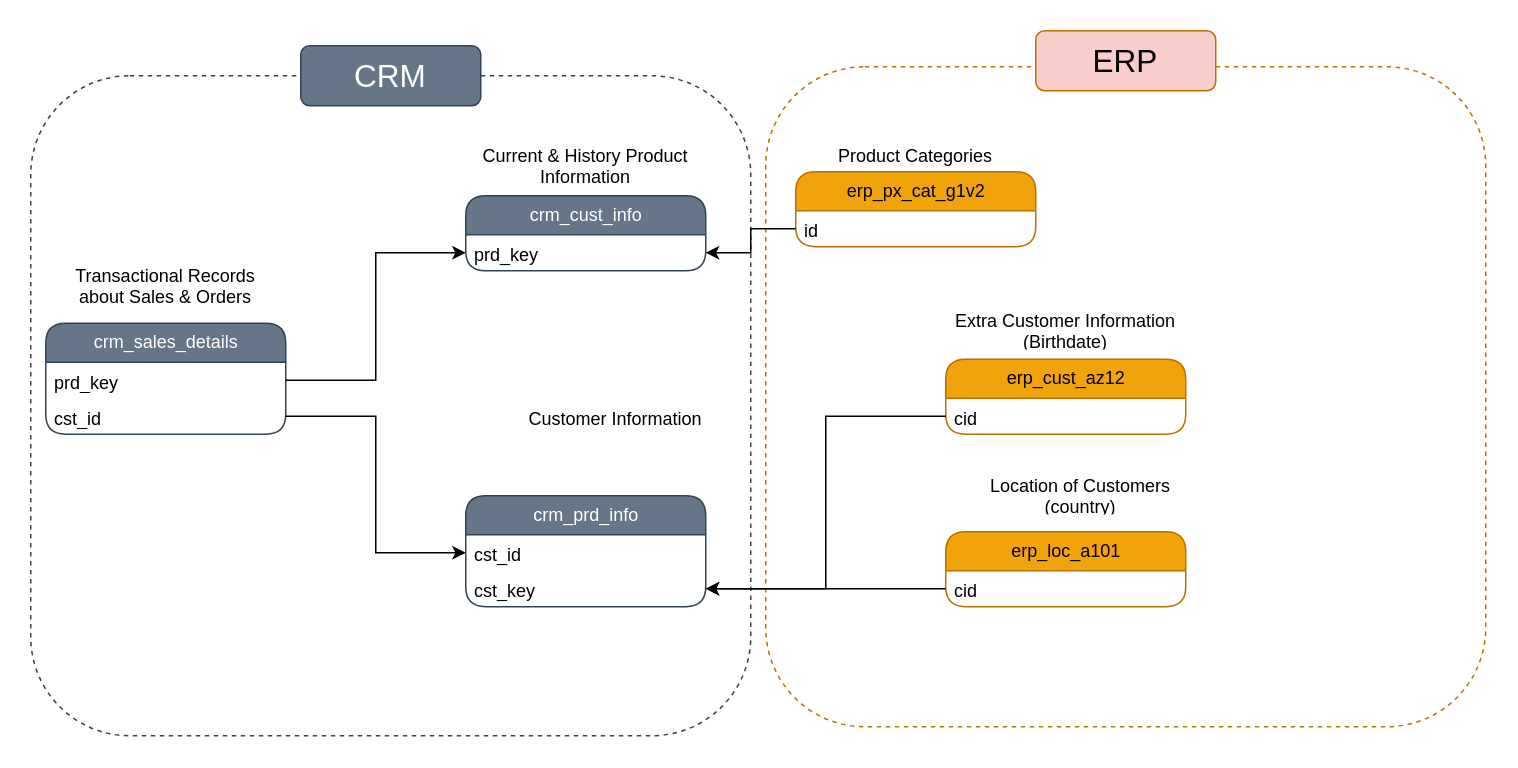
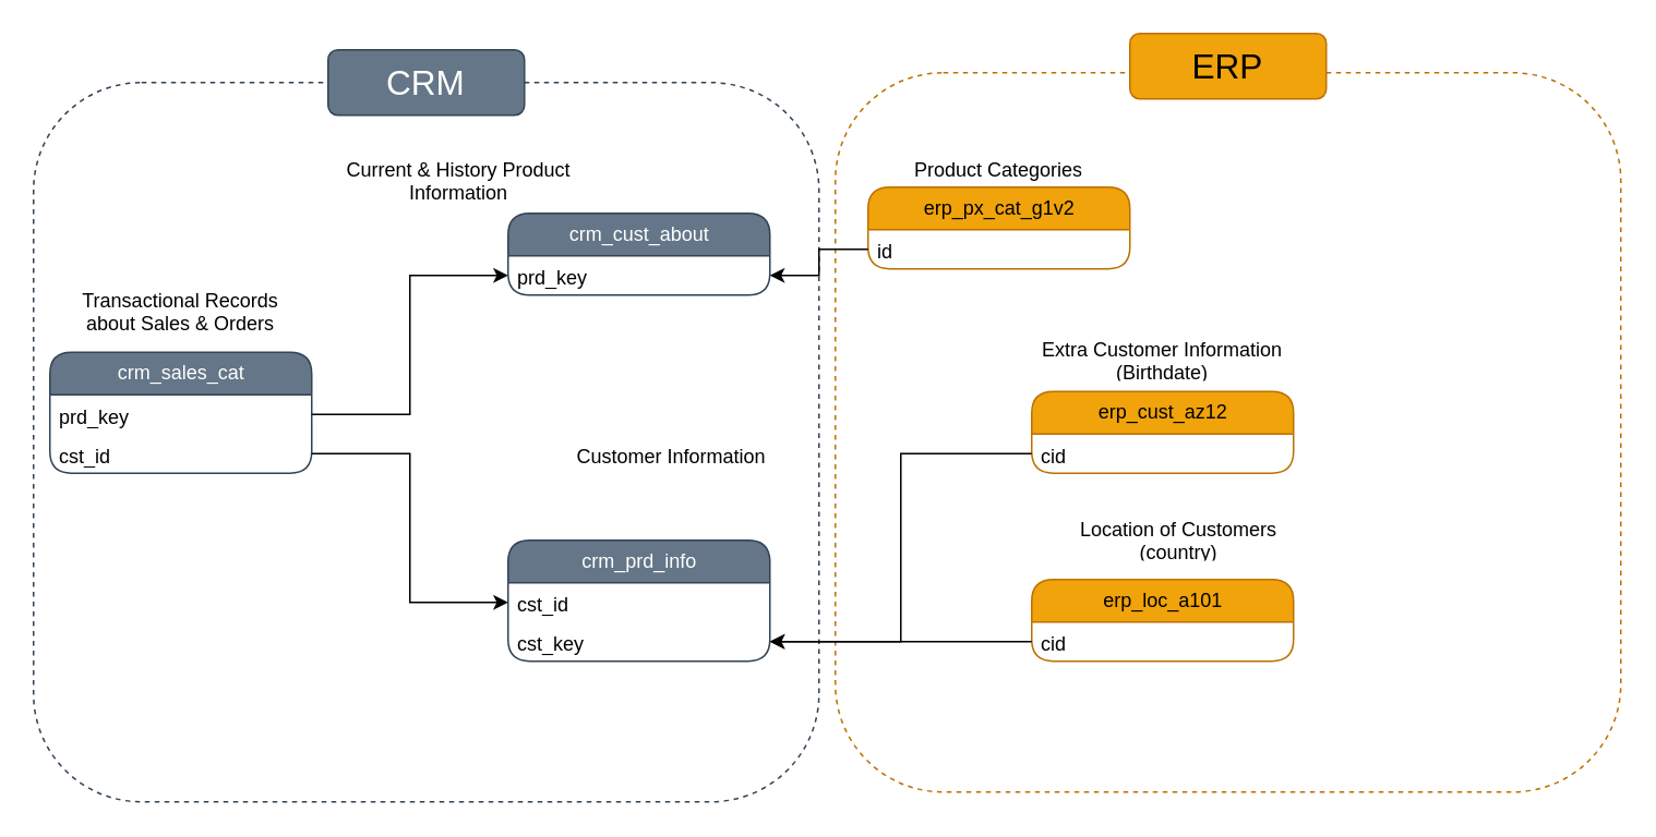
  <mxCell id="0" />
  <mxCell id="1" parent="0" />
  <mxCell id="2" value="" style="rounded=1;whiteSpace=wrap;html=1;fillColor=none;dashed=1;fontColor=#000000;strokeColor=#BD7000;" parent="1" vertex="1"><mxGeometry x="510" y="44" width="480" height="440" as="geometry" /></mxCell>
  <mxCell id="3" value="" style="rounded=1;whiteSpace=wrap;html=1;fillColor=none;dashed=1;fontColor=#ffffff;strokeColor=#314354;" parent="1" vertex="1"><mxGeometry x="20" y="50" width="480" height="440" as="geometry" /></mxCell>
- <mxCell id="4" value="crm_cust_info" style="swimlane;fontStyle=0;childLayout=stackLayout;horizontal=1;startSize=26;horizontalStack=0;resizeParent=1;resizeParentMax=0;resizeLast=0;collapsible=1;marginBottom=0;html=1;rounded=1;arcSize=17;fillColor=#647687;fontColor=#ffffff;strokeColor=#314354;" parent="1" vertex="1"><mxGeometry x="310" y="130" width="160" height="50" as="geometry" /></mxCell>
+ <mxCell id="4" value="crm_cust_about" style="swimlane;fontStyle=0;childLayout=stackLayout;horizontal=1;startSize=26;horizontalStack=0;resizeParent=1;resizeParentMax=0;resizeLast=0;collapsible=1;marginBottom=0;html=1;rounded=1;arcSize=17;fillColor=#647687;fontColor=#ffffff;strokeColor=#314354;" parent="1" vertex="1"><mxGeometry x="310" y="130" width="160" height="50" as="geometry" /></mxCell>
  <mxCell id="5" value="prd_key" style="text;align=left;verticalAlign=top;spacingLeft=4;spacingRight=4;overflow=hidden;rotatable=0;points=[[0,0.5],[1,0.5]];portConstraint=eastwest;whiteSpace=wrap;html=1;fillColor=none;" parent="4" vertex="1"><mxGeometry y="26" width="160" height="24" as="geometry" /></mxCell>
  <mxCell id="6" value="crm_prd_info" style="swimlane;fontStyle=0;childLayout=stackLayout;horizontal=1;startSize=26;horizontalStack=0;resizeParent=1;resizeParentMax=0;resizeLast=0;collapsible=1;marginBottom=0;html=1;rounded=1;arcSize=17;fillColor=#647687;fontColor=#ffffff;strokeColor=#314354;" parent="1" vertex="1"><mxGeometry x="310" y="330" width="160" height="74" as="geometry" /></mxCell>
  <mxCell id="7" value="cst_id" style="text;align=left;verticalAlign=top;spacingLeft=4;spacingRight=4;overflow=hidden;rotatable=0;points=[[0,0.5],[1,0.5]];portConstraint=eastwest;whiteSpace=wrap;html=1;fillColor=none;" parent="6" vertex="1"><mxGeometry y="26" width="160" height="24" as="geometry" /></mxCell>
  <mxCell id="8" value="cst_key" style="text;align=left;verticalAlign=top;spacingLeft=4;spacingRight=4;overflow=hidden;rotatable=0;points=[[0,0.5],[1,0.5]];portConstraint=eastwest;whiteSpace=wrap;html=1;fillColor=none;" parent="6" vertex="1"><mxGeometry y="50" width="160" height="24" as="geometry" /></mxCell>
- <mxCell id="9" value="crm_sales_details" style="swimlane;fontStyle=0;childLayout=stackLayout;horizontal=1;startSize=26;horizontalStack=0;resizeParent=1;resizeParentMax=0;resizeLast=0;collapsible=1;marginBottom=0;html=1;rounded=1;arcSize=17;fillColor=#647687;fontColor=#ffffff;strokeColor=#314354;fontSize=12;" parent="1" vertex="1"><mxGeometry x="30" y="215" width="160" height="74" as="geometry" /></mxCell>
+ <mxCell id="9" value="crm_sales_cat" style="swimlane;fontStyle=0;childLayout=stackLayout;horizontal=1;startSize=26;horizontalStack=0;resizeParent=1;resizeParentMax=0;resizeLast=0;collapsible=1;marginBottom=0;html=1;rounded=1;arcSize=17;fillColor=#647687;fontColor=#ffffff;strokeColor=#314354;fontSize=12;" parent="1" vertex="1"><mxGeometry x="30" y="215" width="160" height="74" as="geometry" /></mxCell>
  <mxCell id="10" value="prd_key" style="text;align=left;verticalAlign=top;spacingLeft=4;spacingRight=4;overflow=hidden;rotatable=0;points=[[0,0.5],[1,0.5]];portConstraint=eastwest;whiteSpace=wrap;html=1;fillColor=none;" parent="9" vertex="1"><mxGeometry y="26" width="160" height="24" as="geometry" /></mxCell>
  <mxCell id="11" value="cst_id" style="text;align=left;verticalAlign=top;spacingLeft=4;spacingRight=4;overflow=hidden;rotatable=0;points=[[0,0.5],[1,0.5]];portConstraint=eastwest;whiteSpace=wrap;html=1;fillColor=none;" parent="9" vertex="1"><mxGeometry y="50" width="160" height="24" as="geometry" /></mxCell>
  <mxCell id="12" style="edgeStyle=orthogonalEdgeStyle;rounded=0;orthogonalLoop=1;jettySize=auto;html=1;entryX=0;entryY=0.5;entryDx=0;entryDy=0;" parent="1" source="10" target="5" edge="1"><mxGeometry relative="1" as="geometry" /></mxCell>
  <mxCell id="13" style="edgeStyle=orthogonalEdgeStyle;rounded=0;orthogonalLoop=1;jettySize=auto;html=1;entryX=0;entryY=0.5;entryDx=0;entryDy=0;" parent="1" source="11" target="7" edge="1"><mxGeometry relative="1" as="geometry" /></mxCell>
  <mxCell id="14" value="erp_cust_az12" style="swimlane;fontStyle=0;childLayout=stackLayout;horizontal=1;startSize=26;horizontalStack=0;resizeParent=1;resizeParentMax=0;resizeLast=0;collapsible=1;marginBottom=0;html=1;rounded=1;arcSize=17;fillColor=#f0a30a;strokeColor=#BD7000;fontColor=#000000;" parent="1" vertex="1"><mxGeometry x="630" y="239" width="160" height="50" as="geometry" /></mxCell>
  <mxCell id="15" value="cid" style="text;align=left;verticalAlign=top;spacingLeft=4;spacingRight=4;overflow=hidden;rotatable=0;points=[[0,0.5],[1,0.5]];portConstraint=eastwest;whiteSpace=wrap;html=1;fillColor=none;" parent="14" vertex="1"><mxGeometry y="26" width="160" height="24" as="geometry" /></mxCell>
  <mxCell id="16" value="erp_loc_a101" style="swimlane;fontStyle=0;childLayout=stackLayout;horizontal=1;startSize=26;horizontalStack=0;resizeParent=1;resizeParentMax=0;resizeLast=0;collapsible=1;marginBottom=0;html=1;rounded=1;arcSize=17;fillColor=#f0a30a;strokeColor=#BD7000;fontColor=#000000;" parent="1" vertex="1"><mxGeometry x="630" y="354" width="160" height="50" as="geometry" /></mxCell>
  <mxCell id="17" value="cid" style="text;align=left;verticalAlign=top;spacingLeft=4;spacingRight=4;overflow=hidden;rotatable=0;points=[[0,0.5],[1,0.5]];portConstraint=eastwest;whiteSpace=wrap;html=1;fillColor=none;" parent="16" vertex="1"><mxGeometry y="26" width="160" height="24" as="geometry" /></mxCell>
  <mxCell id="18" value="erp_px_cat_g1v2" style="swimlane;fontStyle=0;childLayout=stackLayout;horizontal=1;startSize=26;horizontalStack=0;resizeParent=1;resizeParentMax=0;resizeLast=0;collapsible=1;marginBottom=0;html=1;rounded=1;arcSize=17;fillColor=#f0a30a;strokeColor=#BD7000;fontColor=#000000;" parent="1" vertex="1"><mxGeometry x="530" y="114" width="160" height="50" as="geometry" /></mxCell>
  <mxCell id="19" value="id" style="text;align=left;verticalAlign=top;spacingLeft=4;spacingRight=4;overflow=hidden;rotatable=0;points=[[0,0.5],[1,0.5]];portConstraint=eastwest;whiteSpace=wrap;html=1;fillColor=none;" parent="18" vertex="1"><mxGeometry y="26" width="160" height="24" as="geometry" /></mxCell>
  <mxCell id="20" style="edgeStyle=orthogonalEdgeStyle;rounded=0;orthogonalLoop=1;jettySize=auto;html=1;" parent="1" source="19" target="5" edge="1"><mxGeometry relative="1" as="geometry" /></mxCell>
  <mxCell id="21" style="edgeStyle=orthogonalEdgeStyle;rounded=0;orthogonalLoop=1;jettySize=auto;html=1;" parent="1" source="17" target="8" edge="1"><mxGeometry relative="1" as="geometry" /></mxCell>
  <mxCell id="22" style="edgeStyle=orthogonalEdgeStyle;rounded=0;orthogonalLoop=1;jettySize=auto;html=1;" parent="1" source="15" target="8" edge="1"><mxGeometry relative="1" as="geometry" /></mxCell>
  <mxCell id="23" value="Transactional Records about Sales &amp;amp; Orders" style="text;strokeColor=none;fillColor=none;align=center;verticalAlign=top;spacingLeft=4;spacingRight=4;overflow=hidden;rotatable=0;points=[[0,0.5],[1,0.5]];portConstraint=eastwest;whiteSpace=wrap;html=1;" parent="1" vertex="1"><mxGeometry x="40" y="170" width="140" height="30" as="geometry" /></mxCell>
- <mxCell id="24" value="Current &amp;amp; History Product Information" style="text;strokeColor=none;fillColor=none;align=center;verticalAlign=top;spacingLeft=4;spacingRight=4;overflow=hidden;rotatable=0;points=[[0,0.5],[1,0.5]];portConstraint=eastwest;whiteSpace=wrap;html=1;" parent="1" vertex="1"><mxGeometry x="310" y="90" width="160" height="30" as="geometry" /></mxCell>
+ <mxCell id="24" value="Current &amp;amp; History Product Information" style="text;strokeColor=none;fillColor=none;align=center;verticalAlign=top;spacingLeft=4;spacingRight=4;overflow=hidden;rotatable=0;points=[[0,0.5],[1,0.5]];portConstraint=eastwest;whiteSpace=wrap;html=1;" parent="1" vertex="1"><mxGeometry x="200" y="90" width="160" height="30" as="geometry" /></mxCell>
  <mxCell id="25" value="Customer Information" style="text;strokeColor=none;fillColor=none;align=center;verticalAlign=top;spacingLeft=4;spacingRight=4;overflow=hidden;rotatable=0;points=[[0,0.5],[1,0.5]];portConstraint=eastwest;whiteSpace=wrap;html=1;" parent="1" vertex="1"><mxGeometry x="330" y="265" width="160" height="30" as="geometry" /></mxCell>
  <mxCell id="26" value="Product Categories" style="text;strokeColor=none;fillColor=none;align=center;verticalAlign=top;spacingLeft=4;spacingRight=4;overflow=hidden;rotatable=0;points=[[0,0.5],[1,0.5]];portConstraint=eastwest;whiteSpace=wrap;html=1;" parent="1" vertex="1"><mxGeometry x="530" y="90" width="160" height="30" as="geometry" /></mxCell>
  <mxCell id="27" value="Extra Customer Information (Birthdate)" style="text;strokeColor=none;fillColor=none;align=center;verticalAlign=top;spacingLeft=4;spacingRight=4;overflow=hidden;rotatable=0;points=[[0,0.5],[1,0.5]];portConstraint=eastwest;whiteSpace=wrap;html=1;" parent="1" vertex="1"><mxGeometry x="630" y="200" width="160" height="30" as="geometry" /></mxCell>
  <mxCell id="28" value="Location of Customers (country)" style="text;strokeColor=none;fillColor=none;align=center;verticalAlign=top;spacingLeft=4;spacingRight=4;overflow=hidden;rotatable=0;points=[[0,0.5],[1,0.5]];portConstraint=eastwest;whiteSpace=wrap;html=1;" parent="1" vertex="1"><mxGeometry x="640" y="310" width="160" height="30" as="geometry" /></mxCell>
  <mxCell id="29" value="&lt;font style=&quot;font-size: 21px;&quot;&gt;CRM&lt;/font&gt;" style="rounded=1;whiteSpace=wrap;html=1;fillColor=#647687;fontColor=#ffffff;strokeColor=#314354;" parent="1" vertex="1"><mxGeometry x="200" y="30" width="120" height="40" as="geometry" /></mxCell>
- <mxCell id="30" value="&lt;font style=&quot;font-size: 21px;&quot;&gt;ERP&lt;/font&gt;" style="rounded=1;whiteSpace=wrap;html=1;fillColor=#f8cecc;fontColor=#000000;strokeColor=#BD7000;" parent="1" vertex="1"><mxGeometry x="690" y="20" width="120" height="40" as="geometry" /></mxCell>
+ <mxCell id="30" value="&lt;font style=&quot;font-size: 21px;&quot;&gt;ERP&lt;/font&gt;" style="rounded=1;whiteSpace=wrap;html=1;fillColor=#f0a30a;fontColor=#000000;strokeColor=#BD7000;" parent="1" vertex="1"><mxGeometry x="690" y="20" width="120" height="40" as="geometry" /></mxCell>
